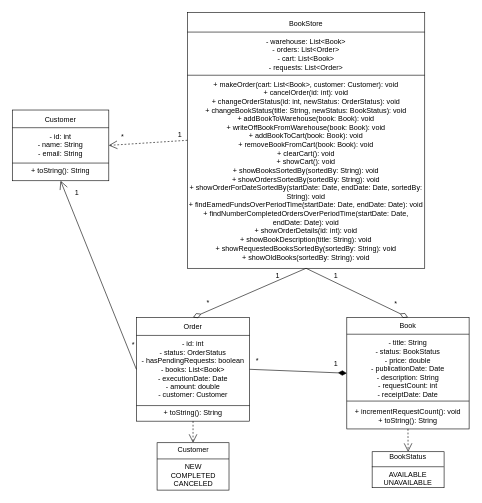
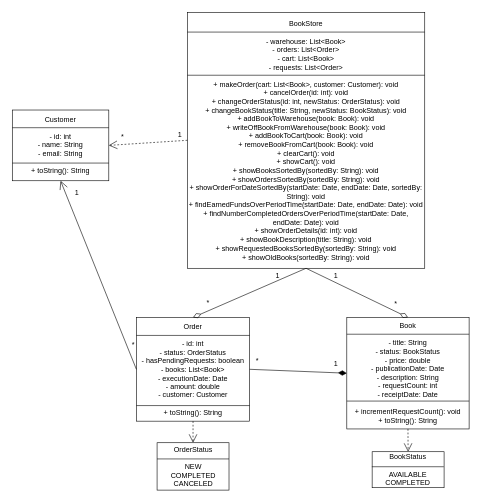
  <mxCell id="0" />
  <mxCell id="1" parent="0" />
  <mxCell id="2" value="&lt;div&gt;BookStore&lt;/div&gt;&lt;div&gt;&lt;br&gt;&lt;/div&gt;&lt;div&gt;- warehouse: List&amp;lt;Book&amp;gt;&lt;/div&gt;&lt;div&gt;- orders: List&amp;lt;Order&amp;gt;&lt;/div&gt;&lt;div&gt;- cart: List&amp;lt;Book&amp;gt;&lt;/div&gt;&lt;div&gt;- requests: List&amp;lt;Order&amp;gt;&lt;/div&gt;&lt;div&gt;&lt;br&gt;&lt;/div&gt;&lt;div&gt;+ makeOrder(cart: List&amp;lt;Book&amp;gt;, customer: Customer): void&lt;/div&gt;&lt;div&gt;+ cancelOrder(id: int): void&lt;/div&gt;&lt;div&gt;+ changeOrderStatus(id: int, newStatus: OrderStatus): void&lt;/div&gt;&lt;div&gt;+ changeBookStatus(title: String, newStatus: BookStatus): void&lt;/div&gt;&lt;div&gt;+ addBookToWarehouse(book: Book): void&lt;/div&gt;&lt;div&gt;+ writeOffBookFromWarehouse(book: Book): void&lt;/div&gt;&lt;div&gt;+ addBookToCart(book: Book): void&lt;/div&gt;&lt;div&gt;+ removeBookFromCart(book: Book): void&lt;/div&gt;&lt;div&gt;+ clearCart(): void&lt;/div&gt;&lt;div&gt;+ showCart(): void&lt;/div&gt;&lt;div&gt;+ showBooksSortedBy(sortedBy: String): void&lt;/div&gt;&lt;div&gt;+ showOrdersSortedBy(sortedBy: String): void&lt;/div&gt;&lt;div&gt;+ showOrderForDateSortedBy(startDate: Date, endDate: Date, sortedBy: String): void&lt;/div&gt;&lt;div&gt;+ findEarnedFundsOverPeriodTime(startDate: Date, endDate: Date): void&lt;/div&gt;&lt;div&gt;+ findNumberCompletedOrdersOverPeriodTime(startDate: Date, endDate: Date): void&lt;/div&gt;&lt;div&gt;+ showOrderDetails(id: int): void&lt;/div&gt;&lt;div&gt;+ showBookDescription(title: String): void&lt;/div&gt;&lt;div&gt;+ showRequestedBooksSortedBy(sortedBy: String): void&lt;/div&gt;&lt;div&gt;+ showOldBooks(sortedBy: String): void&lt;/div&gt;" style="rounded=0;whiteSpace=wrap;html=1;" vertex="1" parent="1"><mxGeometry x="312" y="20" width="396" height="427" as="geometry" /></mxCell>
  <mxCell id="3" value="" style="endArrow=none;html=1;rounded=0;entryX=1;entryY=0.5;entryDx=0;entryDy=0;exitX=0;exitY=0.5;exitDx=0;exitDy=0;" edge="1" parent="1"><mxGeometry width="50" height="50" relative="1" as="geometry"><mxPoint x="312" y="125" as="sourcePoint" /><mxPoint x="708" y="125" as="targetPoint" /></mxGeometry></mxCell>
  <mxCell id="4" value="" style="endArrow=none;html=1;rounded=0;entryX=1;entryY=0.25;entryDx=0;entryDy=0;exitX=0;exitY=0.25;exitDx=0;exitDy=0;" edge="1" parent="1"><mxGeometry width="50" height="50" relative="1" as="geometry"><mxPoint x="312" y="53" as="sourcePoint" /><mxPoint x="708" y="53" as="targetPoint" /></mxGeometry></mxCell>
  <mxCell id="5" value="&lt;div&gt;Order&lt;/div&gt;&lt;div&gt;&lt;br&gt;&lt;/div&gt;&lt;div&gt;- id: int&lt;/div&gt;&lt;div&gt;- status: OrderStatus&lt;/div&gt;&lt;div&gt;- hasPendingRequests: boolean&lt;/div&gt;&lt;div&gt;- books: List&amp;lt;Book&amp;gt;&lt;/div&gt;&lt;div&gt;- executionDate: Date&lt;/div&gt;&lt;div&gt;- amount: double&lt;/div&gt;&lt;div&gt;- customer: Customer&lt;/div&gt;&lt;div&gt;&lt;br&gt;&lt;/div&gt;&lt;div&gt;+ toString(): String&lt;/div&gt;" style="rounded=0;whiteSpace=wrap;html=1;" vertex="1" parent="1"><mxGeometry x="227" y="529" width="189" height="173" as="geometry" /></mxCell>
  <mxCell id="6" value="" style="endArrow=none;html=1;rounded=0;entryX=1;entryY=0.25;entryDx=0;entryDy=0;exitX=0;exitY=0.25;exitDx=0;exitDy=0;" edge="1" parent="1"><mxGeometry width="50" height="50" relative="1" as="geometry"><mxPoint x="227" y="559" as="sourcePoint" /><mxPoint x="416" y="559" as="targetPoint" /></mxGeometry></mxCell>
  <mxCell id="7" value="" style="endArrow=none;html=1;rounded=0;entryX=1;entryY=0.75;entryDx=0;entryDy=0;exitX=0;exitY=0.75;exitDx=0;exitDy=0;" edge="1" parent="1"><mxGeometry width="50" height="50" relative="1" as="geometry"><mxPoint x="227" y="676" as="sourcePoint" /><mxPoint x="416" y="676" as="targetPoint" /></mxGeometry></mxCell>
  <mxCell id="8" value="&lt;div&gt;Customer&lt;/div&gt;&lt;div&gt;&lt;br&gt;&lt;/div&gt;&lt;div&gt;- id: int&lt;/div&gt;&lt;div&gt;- name: String&lt;/div&gt;&lt;div&gt;- email: String&lt;/div&gt;&lt;div&gt;&lt;br&gt;&lt;/div&gt;&lt;div&gt;+ toString(): String&lt;/div&gt;" style="rounded=0;whiteSpace=wrap;html=1;" vertex="1" parent="1"><mxGeometry x="20" y="183" width="161" height="118" as="geometry" /></mxCell>
  <mxCell id="9" value="" style="endArrow=none;html=1;rounded=0;entryX=1;entryY=0.25;entryDx=0;entryDy=0;exitX=0;exitY=0.25;exitDx=0;exitDy=0;" edge="1" parent="1" source="8" target="8"><mxGeometry width="50" height="50" relative="1" as="geometry"><mxPoint x="4" y="422" as="sourcePoint" /><mxPoint x="54" y="372" as="targetPoint" /></mxGeometry></mxCell>
  <mxCell id="10" value="" style="endArrow=none;html=1;rounded=0;entryX=1;entryY=0.75;entryDx=0;entryDy=0;exitX=0;exitY=0.75;exitDx=0;exitDy=0;" edge="1" parent="1" source="8" target="8"><mxGeometry width="50" height="50" relative="1" as="geometry"><mxPoint x="-35" y="404" as="sourcePoint" /><mxPoint x="15" y="354" as="targetPoint" /></mxGeometry></mxCell>
  <mxCell id="11" value="&lt;div&gt;Book&lt;/div&gt;&lt;div&gt;&lt;br&gt;&lt;/div&gt;&lt;div&gt;- title: String&lt;/div&gt;&lt;div&gt;- status: BookStatus&lt;/div&gt;&lt;div&gt;- price: double&lt;/div&gt;&lt;div&gt;- publicationDate: Date&lt;/div&gt;&lt;div&gt;- description: String&lt;/div&gt;&lt;div&gt;- requestCount: int&lt;/div&gt;&lt;div&gt;- receiptDate: Date&lt;/div&gt;&lt;div&gt;&lt;br&gt;&lt;/div&gt;&lt;div&gt;+ incrementRequestCount(): void&lt;/div&gt;&lt;div&gt;+ toString(): String&lt;/div&gt;" style="rounded=0;whiteSpace=wrap;html=1;" vertex="1" parent="1"><mxGeometry x="578" y="529" width="204" height="186" as="geometry" /></mxCell>
  <mxCell id="12" value="" style="endArrow=none;html=1;rounded=0;entryX=1;entryY=0.25;entryDx=0;entryDy=0;exitX=0;exitY=0.25;exitDx=0;exitDy=0;" edge="1" parent="1"><mxGeometry width="50" height="50" relative="1" as="geometry"><mxPoint x="578" y="557" as="sourcePoint" /><mxPoint x="782" y="557" as="targetPoint" /></mxGeometry></mxCell>
  <mxCell id="13" value="" style="endArrow=none;html=1;rounded=0;entryX=1;entryY=0.75;entryDx=0;entryDy=0;exitX=0;exitY=0.75;exitDx=0;exitDy=0;" edge="1" parent="1" source="11" target="11"><mxGeometry width="50" height="50" relative="1" as="geometry"><mxPoint x="465" y="786" as="sourcePoint" /><mxPoint x="515" y="736" as="targetPoint" /></mxGeometry></mxCell>
- <mxCell id="14" value="&lt;div&gt;BookStatus&lt;/div&gt;&lt;div&gt;&lt;br&gt;&lt;/div&gt;&lt;div&gt;AVAILABLE&lt;/div&gt;&lt;div&gt;UNAVAILABLE&lt;/div&gt;" style="rounded=0;whiteSpace=wrap;html=1;" vertex="1" parent="1"><mxGeometry x="620.25" y="753" width="120" height="60" as="geometry" /></mxCell>
+ <mxCell id="14" value="&lt;div&gt;BookStatus&lt;/div&gt;&lt;div&gt;&lt;br&gt;&lt;/div&gt;&lt;div&gt;AVAILABLE&lt;/div&gt;&lt;div&gt;COMPLETED&lt;/div&gt;" style="rounded=0;whiteSpace=wrap;html=1;" vertex="1" parent="1"><mxGeometry x="620.25" y="753" width="120" height="60" as="geometry" /></mxCell>
  <mxCell id="15" value="" style="endArrow=none;html=1;rounded=0;entryX=1;entryY=0.5;entryDx=0;entryDy=0;exitX=0;exitY=0.5;exitDx=0;exitDy=0;" edge="1" parent="1"><mxGeometry width="50" height="50" relative="1" as="geometry"><mxPoint x="619.75" y="778" as="sourcePoint" /><mxPoint x="739.75" y="778" as="targetPoint" /></mxGeometry></mxCell>
- <mxCell id="16" value="&lt;div&gt;Customer&lt;/div&gt;&lt;div&gt;&lt;br&gt;&lt;/div&gt;&lt;div&gt;NEW&lt;/div&gt;&lt;div&gt;COMPLETED&lt;/div&gt;&lt;div&gt;CANCELED&lt;/div&gt;" style="rounded=0;whiteSpace=wrap;html=1;" vertex="1" parent="1"><mxGeometry x="261.5" y="738" width="120" height="79" as="geometry" /></mxCell>
+ <mxCell id="16" value="&lt;div&gt;OrderStatus&lt;/div&gt;&lt;div&gt;&lt;br&gt;&lt;/div&gt;&lt;div&gt;NEW&lt;/div&gt;&lt;div&gt;COMPLETED&lt;/div&gt;&lt;div&gt;CANCELED&lt;/div&gt;" style="rounded=0;whiteSpace=wrap;html=1;" vertex="1" parent="1"><mxGeometry x="261.5" y="738" width="120" height="79" as="geometry" /></mxCell>
  <mxCell id="17" value="" style="endArrow=none;html=1;rounded=0;entryX=1;entryY=0.25;entryDx=0;entryDy=0;exitX=0;exitY=0.25;exitDx=0;exitDy=0;" edge="1" parent="1"><mxGeometry width="50" height="50" relative="1" as="geometry"><mxPoint x="261.5" y="765" as="sourcePoint" /><mxPoint x="381.5" y="765" as="targetPoint" /></mxGeometry></mxCell>
  <mxCell id="18" value="" style="endArrow=diamondThin;html=1;rounded=0;exitX=0.5;exitY=1;exitDx=0;exitDy=0;entryX=0.5;entryY=0;entryDx=0;entryDy=0;endFill=0;endSize=12;" edge="1" parent="1" source="2" target="11"><mxGeometry width="50" height="50" relative="1" as="geometry"><mxPoint x="131" y="522" as="sourcePoint" /><mxPoint x="181" y="472" as="targetPoint" /></mxGeometry></mxCell>
  <mxCell id="19" value="" style="endArrow=diamondThin;html=1;rounded=0;exitX=0.5;exitY=1;exitDx=0;exitDy=0;entryX=0.5;entryY=0;entryDx=0;entryDy=0;endFill=0;endSize=12;" edge="1" parent="1" source="2" target="5"><mxGeometry width="50" height="50" relative="1" as="geometry"><mxPoint x="453" y="509" as="sourcePoint" /><mxPoint x="623" y="591" as="targetPoint" /></mxGeometry></mxCell>
  <mxCell id="20" value="" style="endArrow=open;html=1;rounded=0;exitX=0;exitY=0.5;exitDx=0;exitDy=0;entryX=1;entryY=0.5;entryDx=0;entryDy=0;endFill=0;dashed=1;endSize=12;" edge="1" parent="1" source="2" target="8"><mxGeometry width="50" height="50" relative="1" as="geometry"><mxPoint x="-20" y="460" as="sourcePoint" /><mxPoint x="30" y="410" as="targetPoint" /></mxGeometry></mxCell>
  <mxCell id="21" value="" style="endArrow=diamondThin;html=1;rounded=0;exitX=1;exitY=0.5;exitDx=0;exitDy=0;entryX=0;entryY=0.5;entryDx=0;entryDy=0;endFill=1;endSize=12;" edge="1" parent="1" source="5" target="11"><mxGeometry width="50" height="50" relative="1" as="geometry"><mxPoint x="-58" y="703" as="sourcePoint" /><mxPoint x="-8" y="653" as="targetPoint" /></mxGeometry></mxCell>
  <mxCell id="22" value="" style="endArrow=open;html=1;rounded=0;exitX=0;exitY=0.5;exitDx=0;exitDy=0;entryX=0.5;entryY=1;entryDx=0;entryDy=0;endFill=0;endSize=12;" edge="1" parent="1" source="5" target="8"><mxGeometry width="50" height="50" relative="1" as="geometry"><mxPoint x="37" y="620" as="sourcePoint" /><mxPoint x="87" y="570" as="targetPoint" /></mxGeometry></mxCell>
  <mxCell id="23" value="" style="endArrow=open;html=1;rounded=0;entryX=0.5;entryY=0;entryDx=0;entryDy=0;endFill=0;dashed=1;endSize=12;exitX=0.5;exitY=1;exitDx=0;exitDy=0;" edge="1" parent="1" source="5" target="16"><mxGeometry width="50" height="50" relative="1" as="geometry"><mxPoint x="180" y="770" as="sourcePoint" /><mxPoint x="49" y="778" as="targetPoint" /></mxGeometry></mxCell>
  <mxCell id="24" value="" style="endArrow=open;html=1;rounded=0;exitX=0.5;exitY=1;exitDx=0;exitDy=0;entryX=0.5;entryY=0;entryDx=0;entryDy=0;endFill=0;dashed=1;endSize=12;" edge="1" parent="1" source="11" target="14"><mxGeometry width="50" height="50" relative="1" as="geometry"><mxPoint x="301" y="848" as="sourcePoint" /><mxPoint x="170" y="856" as="targetPoint" /></mxGeometry></mxCell>
  <mxCell id="25" value="1" style="text;html=1;whiteSpace=wrap;strokeColor=none;fillColor=none;align=center;verticalAlign=middle;rounded=0;" vertex="1" parent="1"><mxGeometry x="454" y="447" width="18" height="23" as="geometry" /></mxCell>
  <mxCell id="26" value="1" style="text;html=1;whiteSpace=wrap;strokeColor=none;fillColor=none;align=center;verticalAlign=middle;rounded=0;" vertex="1" parent="1"><mxGeometry x="551" y="447" width="18" height="23" as="geometry" /></mxCell>
  <mxCell id="27" value="1" style="text;html=1;whiteSpace=wrap;strokeColor=none;fillColor=none;align=center;verticalAlign=middle;rounded=0;" vertex="1" parent="1"><mxGeometry x="551" y="595" width="18" height="23" as="geometry" /></mxCell>
  <mxCell id="28" value="1" style="text;html=1;whiteSpace=wrap;strokeColor=none;fillColor=none;align=center;verticalAlign=middle;rounded=0;" vertex="1" parent="1"><mxGeometry x="119" y="309" width="18" height="23" as="geometry" /></mxCell>
  <mxCell id="29" value="*" style="text;html=1;whiteSpace=wrap;strokeColor=none;fillColor=none;align=center;verticalAlign=middle;rounded=0;" vertex="1" parent="1"><mxGeometry x="338" y="492" width="18" height="23" as="geometry" /></mxCell>
  <mxCell id="30" value="*" style="text;html=1;whiteSpace=wrap;strokeColor=none;fillColor=none;align=center;verticalAlign=middle;rounded=0;" vertex="1" parent="1"><mxGeometry x="420" y="589" width="18" height="23" as="geometry" /></mxCell>
  <mxCell id="31" value="*" style="text;html=1;whiteSpace=wrap;strokeColor=none;fillColor=none;align=center;verticalAlign=middle;rounded=0;" vertex="1" parent="1"><mxGeometry x="651" y="495" width="18" height="23" as="geometry" /></mxCell>
  <mxCell id="32" value="1" style="text;html=1;whiteSpace=wrap;strokeColor=none;fillColor=none;align=center;verticalAlign=middle;rounded=0;" vertex="1" parent="1"><mxGeometry x="291" y="212" width="18" height="23" as="geometry" /></mxCell>
  <mxCell id="33" value="*" style="text;html=1;whiteSpace=wrap;strokeColor=none;fillColor=none;align=center;verticalAlign=middle;rounded=0;" vertex="1" parent="1"><mxGeometry x="195" y="216" width="18" height="23" as="geometry" /></mxCell>
  <mxCell id="34" value="*" style="text;html=1;whiteSpace=wrap;strokeColor=none;fillColor=none;align=center;verticalAlign=middle;rounded=0;" vertex="1" parent="1"><mxGeometry x="213" y="562" width="18" height="23" as="geometry" /></mxCell>
